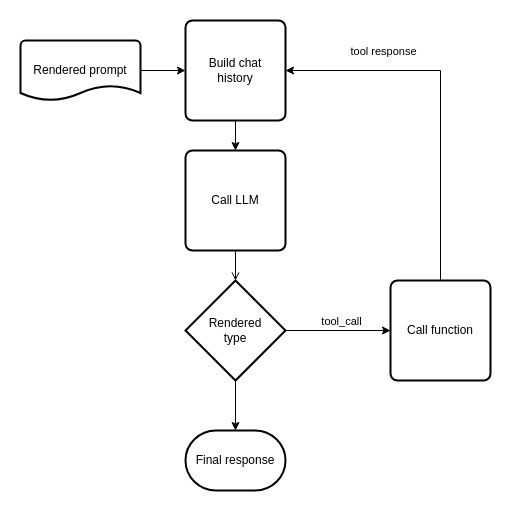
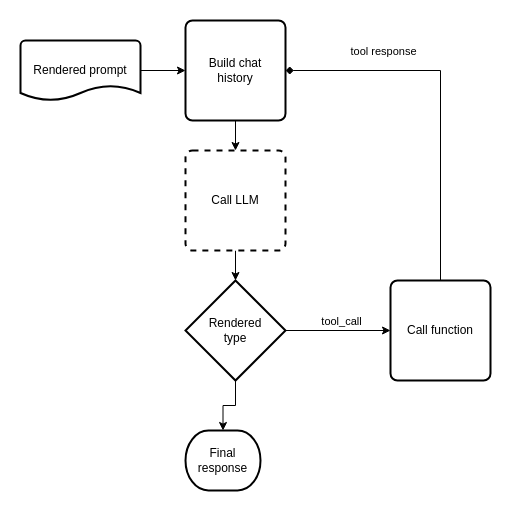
  <mxCell id="0" />
  <mxCell id="1" parent="0" />
  <mxCell id="2" style="edgeStyle=orthogonalEdgeStyle;rounded=0;orthogonalLoop=1;jettySize=auto;html=1;" edge="1" parent="1" source="3" target="14"><mxGeometry relative="1" as="geometry" /></mxCell>
  <mxCell id="3" value="Rendered prompt" style="strokeWidth=2;html=1;shape=mxgraph.flowchart.document2;whiteSpace=wrap;size=0.25;" vertex="1" parent="1"><mxGeometry x="20" y="40" width="120" height="60" as="geometry" /></mxCell>
- <mxCell id="4" style="edgeStyle=orthogonalEdgeStyle;rounded=0;orthogonalLoop=1;jettySize=auto;html=1;endArrow=open;" edge="1" parent="1" source="5" target="9"><mxGeometry relative="1" as="geometry" /></mxCell>
- <mxCell id="5" value="Call LLM" style="rounded=1;whiteSpace=wrap;html=1;absoluteArcSize=1;arcSize=14;strokeWidth=2;" vertex="1" parent="1"><mxGeometry x="185" y="150" width="100" height="100" as="geometry" /></mxCell>
+ <mxCell id="4" style="edgeStyle=orthogonalEdgeStyle;rounded=0;orthogonalLoop=1;jettySize=auto;html=1;" edge="1" parent="1" source="5" target="9"><mxGeometry relative="1" as="geometry" /></mxCell>
+ <mxCell id="5" value="Call LLM" style="rounded=1;whiteSpace=wrap;html=1;absoluteArcSize=1;arcSize=14;strokeWidth=2;dashed=1;" vertex="1" parent="1"><mxGeometry x="185" y="150" width="100" height="100" as="geometry" /></mxCell>
  <mxCell id="6" style="edgeStyle=orthogonalEdgeStyle;rounded=0;orthogonalLoop=1;jettySize=auto;html=1;entryX=0;entryY=0.5;entryDx=0;entryDy=0;" edge="1" parent="1" source="9" target="12"><mxGeometry relative="1" as="geometry" /></mxCell>
  <mxCell id="7" value="tool_call" style="edgeLabel;html=1;align=center;verticalAlign=middle;resizable=0;points=[];" vertex="1" connectable="0" parent="6"><mxGeometry x="0.054" y="3" relative="1" as="geometry"><mxPoint y="-7" as="offset" /></mxGeometry></mxCell>
  <mxCell id="8" style="edgeStyle=orthogonalEdgeStyle;rounded=0;orthogonalLoop=1;jettySize=auto;html=1;entryX=0.5;entryY=0;entryDx=0;entryDy=0;entryPerimeter=0;" edge="1" parent="1" source="9" target="15"><mxGeometry relative="1" as="geometry"><mxPoint x="235" y="430" as="targetPoint" /></mxGeometry></mxCell>
  <mxCell id="9" value="Rendered&lt;div&gt;type&lt;/div&gt;" style="strokeWidth=2;html=1;shape=mxgraph.flowchart.decision;whiteSpace=wrap;" vertex="1" parent="1"><mxGeometry x="185" y="280" width="100" height="100" as="geometry" /></mxCell>
- <mxCell id="10" style="edgeStyle=orthogonalEdgeStyle;rounded=0;orthogonalLoop=1;jettySize=auto;html=1;entryX=1;entryY=0.5;entryDx=0;entryDy=0;exitX=0.5;exitY=0;exitDx=0;exitDy=0;" edge="1" parent="1" source="12" target="14"><mxGeometry relative="1" as="geometry" /></mxCell>
+ <mxCell id="10" style="edgeStyle=orthogonalEdgeStyle;rounded=0;orthogonalLoop=1;jettySize=auto;html=1;entryX=1;entryY=0.5;entryDx=0;entryDy=0;exitX=0.5;exitY=0;exitDx=0;exitDy=0;endArrow=diamond;" edge="1" parent="1" source="12" target="14"><mxGeometry relative="1" as="geometry" /></mxCell>
  <mxCell id="11" value="tool response" style="edgeLabel;html=1;align=center;verticalAlign=middle;resizable=0;points=[];" vertex="1" connectable="0" parent="10"><mxGeometry x="0.353" y="-1" relative="1" as="geometry"><mxPoint x="-21" y="-19" as="offset" /></mxGeometry></mxCell>
  <mxCell id="12" value="Call function" style="rounded=1;whiteSpace=wrap;html=1;absoluteArcSize=1;arcSize=14;strokeWidth=2;" vertex="1" parent="1"><mxGeometry x="390" y="280" width="100" height="100" as="geometry" /></mxCell>
  <mxCell id="13" style="edgeStyle=orthogonalEdgeStyle;rounded=0;orthogonalLoop=1;jettySize=auto;html=1;" edge="1" parent="1" source="14" target="5"><mxGeometry relative="1" as="geometry" /></mxCell>
  <mxCell id="14" value="Build chat&lt;div&gt;history&lt;/div&gt;" style="rounded=1;whiteSpace=wrap;html=1;absoluteArcSize=1;arcSize=14;strokeWidth=2;" vertex="1" parent="1"><mxGeometry x="185" y="20" width="100" height="100" as="geometry" /></mxCell>
- <mxCell id="15" value="Final response" style="strokeWidth=2;html=1;shape=mxgraph.flowchart.terminator;whiteSpace=wrap;" vertex="1" parent="1"><mxGeometry x="185" y="430" width="100" height="60" as="geometry" /></mxCell>
+ <mxCell id="15" value="Final response" style="strokeWidth=2;html=1;shape=mxgraph.flowchart.terminator;whiteSpace=wrap;" vertex="1" parent="1"><mxGeometry x="185" y="430" width="75" height="60" as="geometry" /></mxCell>
